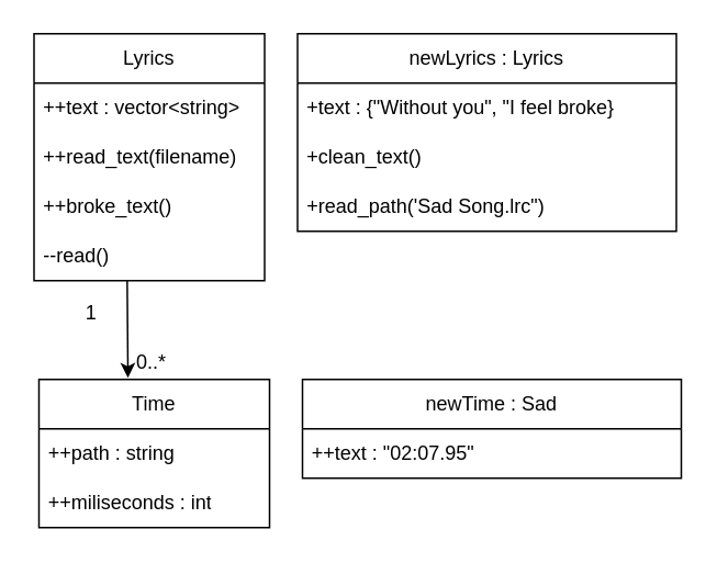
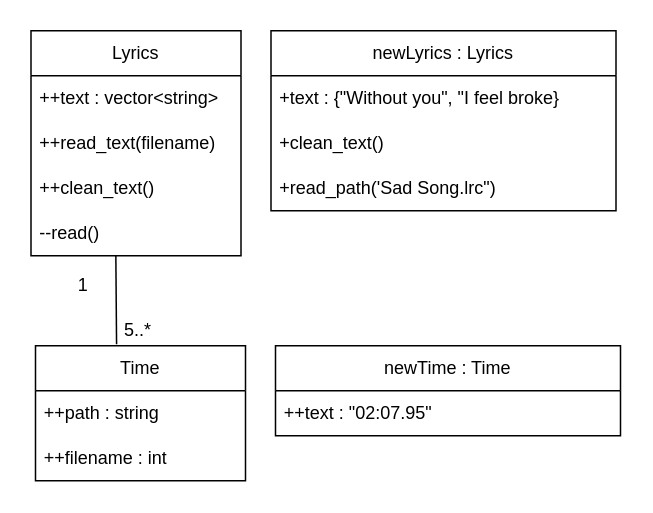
  <mxCell id="0" />
  <mxCell id="1" parent="0" />
  <mxCell id="2" value="Lyrics" style="swimlane;fontStyle=0;childLayout=stackLayout;horizontal=1;startSize=30;horizontalStack=0;resizeParent=1;resizeParentMax=0;resizeLast=0;collapsible=1;marginBottom=0;whiteSpace=wrap;html=1;" parent="1" vertex="1"><mxGeometry x="20" y="20" width="140" height="150" as="geometry" /></mxCell>
  <mxCell id="3" value="++text : vector&amp;lt;string&amp;gt;" style="text;strokeColor=none;fillColor=none;align=left;verticalAlign=middle;spacingLeft=4;spacingRight=4;overflow=hidden;points=[[0,0.5],[1,0.5]];portConstraint=eastwest;rotatable=0;whiteSpace=wrap;html=1;" parent="2" vertex="1"><mxGeometry y="30" width="140" height="30" as="geometry" /></mxCell>
  <mxCell id="4" value="++read_text(filename)" style="text;strokeColor=none;fillColor=none;align=left;verticalAlign=middle;spacingLeft=4;spacingRight=4;overflow=hidden;points=[[0,0.5],[1,0.5]];portConstraint=eastwest;rotatable=0;whiteSpace=wrap;html=1;" parent="2" vertex="1"><mxGeometry y="60" width="140" height="30" as="geometry" /></mxCell>
- <mxCell id="5" value="++broke_text()" style="text;strokeColor=none;fillColor=none;align=left;verticalAlign=middle;spacingLeft=4;spacingRight=4;overflow=hidden;points=[[0,0.5],[1,0.5]];portConstraint=eastwest;rotatable=0;whiteSpace=wrap;html=1;" parent="2" vertex="1"><mxGeometry y="90" width="140" height="30" as="geometry" /></mxCell>
+ <mxCell id="5" value="++clean_text()" style="text;strokeColor=none;fillColor=none;align=left;verticalAlign=middle;spacingLeft=4;spacingRight=4;overflow=hidden;points=[[0,0.5],[1,0.5]];portConstraint=eastwest;rotatable=0;whiteSpace=wrap;html=1;" parent="2" vertex="1"><mxGeometry y="90" width="140" height="30" as="geometry" /></mxCell>
  <mxCell id="6" value="--read()" style="text;strokeColor=none;fillColor=none;align=left;verticalAlign=middle;spacingLeft=4;spacingRight=4;overflow=hidden;points=[[0,0.5],[1,0.5]];portConstraint=eastwest;rotatable=0;whiteSpace=wrap;html=1;" parent="2" vertex="1"><mxGeometry y="120" width="140" height="30" as="geometry" /></mxCell>
  <mxCell id="7" value="newLyrics : Lyrics" style="swimlane;fontStyle=0;childLayout=stackLayout;horizontal=1;startSize=30;horizontalStack=0;resizeParent=1;resizeParentMax=0;resizeLast=0;collapsible=1;marginBottom=0;whiteSpace=wrap;html=1;" parent="1" vertex="1"><mxGeometry x="180" y="20" width="230" height="120" as="geometry" /></mxCell>
  <mxCell id="8" value="+text : {&quot;Without you&quot;, &quot;I feel broke}" style="text;strokeColor=none;fillColor=none;align=left;verticalAlign=middle;spacingLeft=4;spacingRight=4;overflow=hidden;points=[[0,0.5],[1,0.5]];portConstraint=eastwest;rotatable=0;whiteSpace=wrap;html=1;" parent="7" vertex="1"><mxGeometry y="30" width="230" height="30" as="geometry" /></mxCell>
  <mxCell id="9" value="+clean_text()" style="text;strokeColor=none;fillColor=none;align=left;verticalAlign=middle;spacingLeft=4;spacingRight=4;overflow=hidden;points=[[0,0.5],[1,0.5]];portConstraint=eastwest;rotatable=0;whiteSpace=wrap;html=1;" parent="7" vertex="1"><mxGeometry y="60" width="230" height="30" as="geometry" /></mxCell>
  <mxCell id="10" value="+read_path('Sad Song.lrc&quot;)" style="text;strokeColor=none;fillColor=none;align=left;verticalAlign=middle;spacingLeft=4;spacingRight=4;overflow=hidden;points=[[0,0.5],[1,0.5]];portConstraint=eastwest;rotatable=0;whiteSpace=wrap;html=1;" parent="7" vertex="1"><mxGeometry y="90" width="230" height="30" as="geometry" /></mxCell>
  <mxCell id="11" value="Time" style="swimlane;fontStyle=0;childLayout=stackLayout;horizontal=1;startSize=30;horizontalStack=0;resizeParent=1;resizeParentMax=0;resizeLast=0;collapsible=1;marginBottom=0;whiteSpace=wrap;html=1;" parent="1" vertex="1"><mxGeometry x="23" y="230" width="140" height="90" as="geometry" /></mxCell>
  <mxCell id="12" value="++path : string" style="text;strokeColor=none;fillColor=none;align=left;verticalAlign=middle;spacingLeft=4;spacingRight=4;overflow=hidden;points=[[0,0.5],[1,0.5]];portConstraint=eastwest;rotatable=0;whiteSpace=wrap;html=1;" parent="11" vertex="1"><mxGeometry y="30" width="140" height="30" as="geometry" /></mxCell>
- <mxCell id="13" value="++miliseconds : int" style="text;strokeColor=none;fillColor=none;align=left;verticalAlign=middle;spacingLeft=4;spacingRight=4;overflow=hidden;points=[[0,0.5],[1,0.5]];portConstraint=eastwest;rotatable=0;whiteSpace=wrap;html=1;" parent="11" vertex="1"><mxGeometry y="60" width="140" height="30" as="geometry" /></mxCell>
- <mxCell id="14" value="newTime : Sad" style="swimlane;fontStyle=0;childLayout=stackLayout;horizontal=1;startSize=30;horizontalStack=0;resizeParent=1;resizeParentMax=0;resizeLast=0;collapsible=1;marginBottom=0;whiteSpace=wrap;html=1;" parent="1" vertex="1"><mxGeometry x="183" y="230" width="230" height="60" as="geometry" /></mxCell>
+ <mxCell id="13" value="++filename : int" style="text;strokeColor=none;fillColor=none;align=left;verticalAlign=middle;spacingLeft=4;spacingRight=4;overflow=hidden;points=[[0,0.5],[1,0.5]];portConstraint=eastwest;rotatable=0;whiteSpace=wrap;html=1;" parent="11" vertex="1"><mxGeometry y="60" width="140" height="30" as="geometry" /></mxCell>
+ <mxCell id="14" value="newTime : Time" style="swimlane;fontStyle=0;childLayout=stackLayout;horizontal=1;startSize=30;horizontalStack=0;resizeParent=1;resizeParentMax=0;resizeLast=0;collapsible=1;marginBottom=0;whiteSpace=wrap;html=1;" parent="1" vertex="1"><mxGeometry x="183" y="230" width="230" height="60" as="geometry" /></mxCell>
  <mxCell id="15" value="++text : &quot;02:07.95&quot;" style="text;strokeColor=none;fillColor=none;align=left;verticalAlign=middle;spacingLeft=4;spacingRight=4;overflow=hidden;points=[[0,0.5],[1,0.5]];portConstraint=eastwest;rotatable=0;whiteSpace=wrap;html=1;" parent="14" vertex="1"><mxGeometry y="30" width="230" height="30" as="geometry" /></mxCell>
- <mxCell id="16" value="" style="endArrow=classic;html=1;rounded=0;exitX=0.404;exitY=0.983;exitDx=0;exitDy=0;exitPerimeter=0;entryX=0.386;entryY=-0.011;entryDx=0;entryDy=0;entryPerimeter=0;" parent="1" source="6" target="11" edge="1"><mxGeometry width="50" height="50" relative="1" as="geometry"><mxPoint x="110" y="140" as="sourcePoint" /><mxPoint x="160" y="90" as="targetPoint" /></mxGeometry></mxCell>
+ <mxCell id="16" value="" style="endArrow=none;html=1;rounded=0;exitX=0.404;exitY=0.983;exitDx=0;exitDy=0;exitPerimeter=0;entryX=0.386;entryY=-0.011;entryDx=0;entryDy=0;entryPerimeter=0;" parent="1" source="6" target="11" edge="1"><mxGeometry width="50" height="50" relative="1" as="geometry"><mxPoint x="110" y="140" as="sourcePoint" /><mxPoint x="160" y="90" as="targetPoint" /></mxGeometry></mxCell>
  <mxCell id="17" value="1" style="text;html=1;strokeColor=none;fillColor=none;align=center;verticalAlign=middle;whiteSpace=wrap;rounded=0;" parent="1" vertex="1"><mxGeometry x="30" y="180" width="50" height="20" as="geometry" /></mxCell>
- <mxCell id="18" value="0..*" style="text;html=1;strokeColor=none;fillColor=none;align=center;verticalAlign=middle;whiteSpace=wrap;rounded=0;" parent="1" vertex="1"><mxGeometry x="63" y="210" width="57" height="20" as="geometry" /></mxCell>
+ <mxCell id="18" value="5..*" style="text;html=1;strokeColor=none;fillColor=none;align=center;verticalAlign=middle;whiteSpace=wrap;rounded=0;" parent="1" vertex="1"><mxGeometry x="63" y="210" width="57" height="20" as="geometry" /></mxCell>
